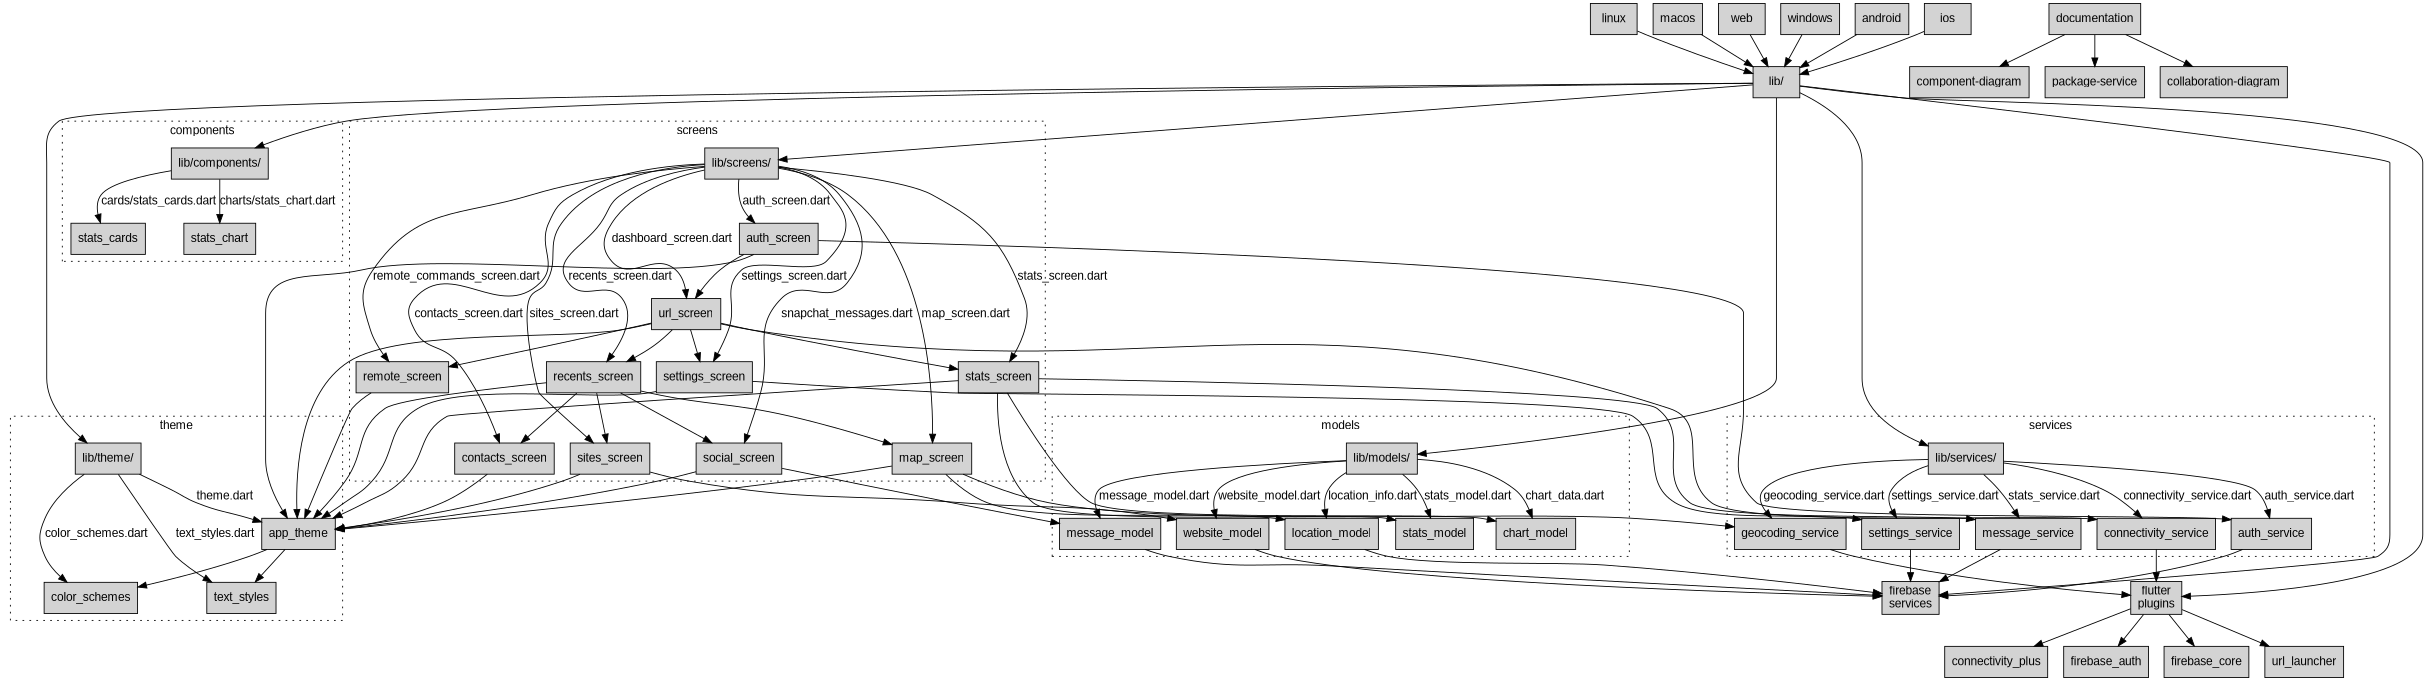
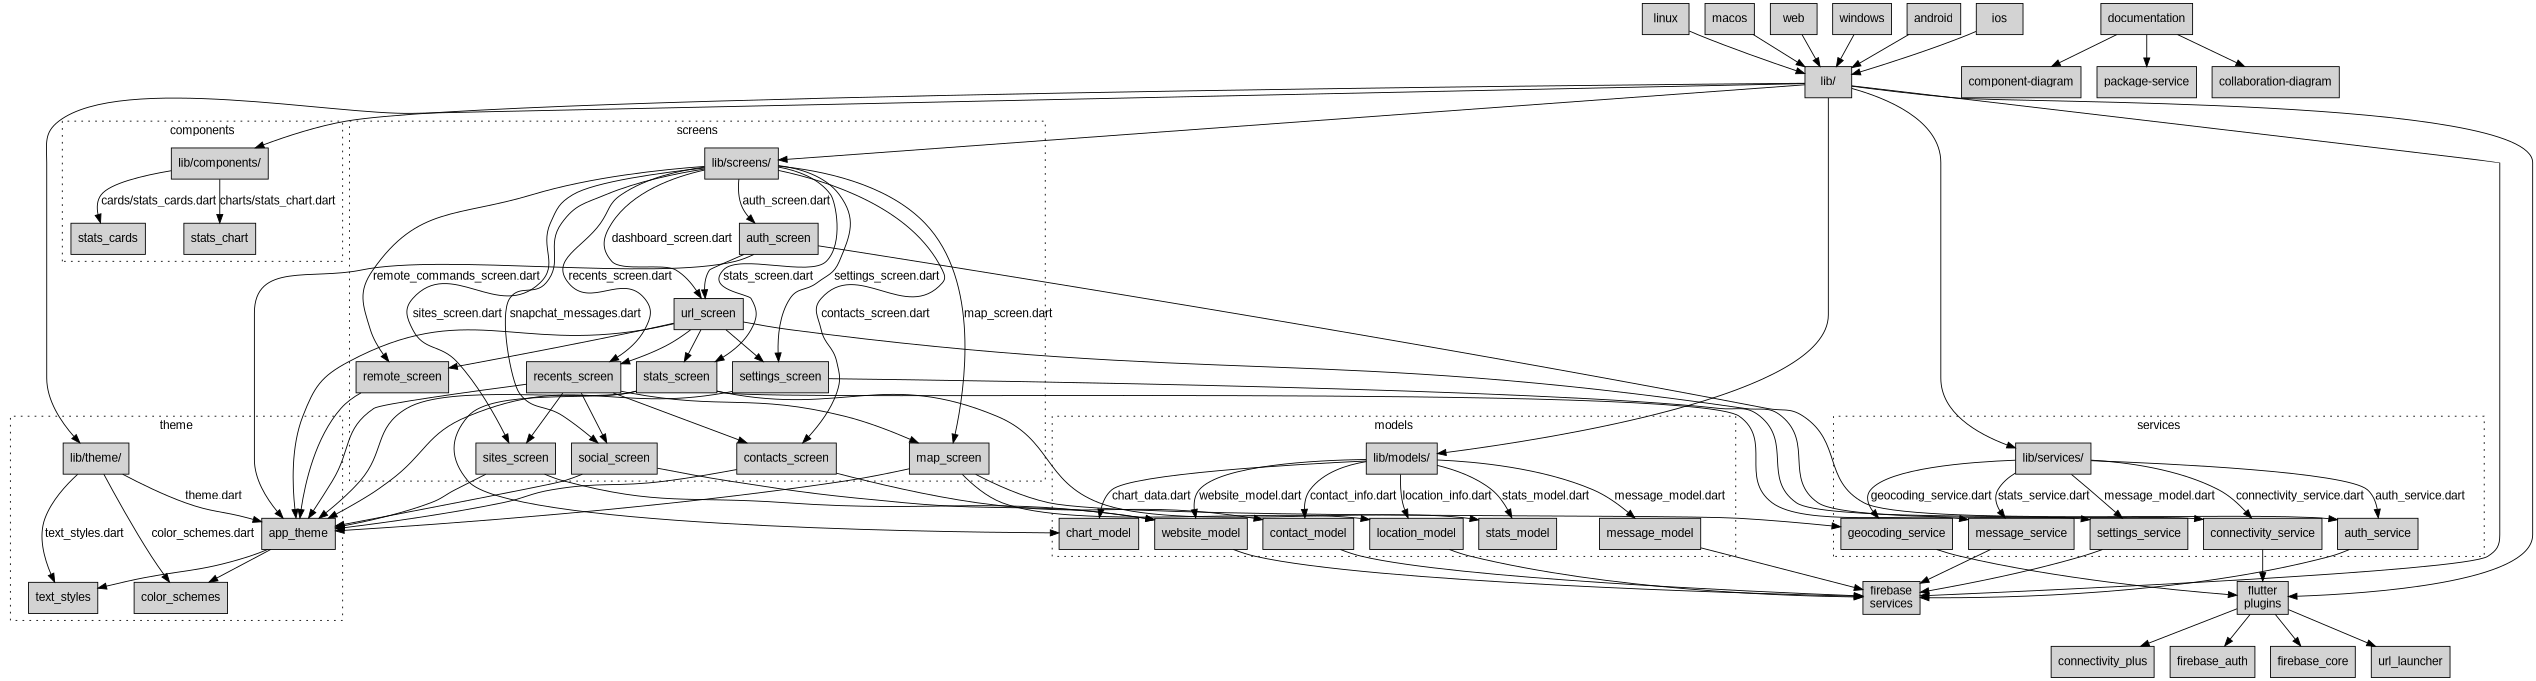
  digraph {
    fontname="Liberation Sans"
    rankdir=TB
    node [fillcolor=lightgray fontname="Liberation Sans" shape=box style=filled]
    edge [fontname="Liberation Sans"]
    n1 [label="lib/services/"]
    n2 [label=message_service]
    auth_service
    connectivity_service
    geocoding_service
    settings_service
    n7 [label="lib/theme/"]
    app_theme
    color_schemes
    text_styles
    n11 [label="lib/models/"]
+   contact_model
    location_model
    chart_model
    stats_model
    message_model
    website_model
    n18 [label="lib/screens/"]
    auth_screen
    n20 [label=url_screen]
    stats_screen
    settings_screen
    recents_screen
    remote_screen
    contacts_screen
    map_screen
    sites_screen
    social_screen
    n29 [label="lib/components/"]
    stats_chart
    stats_cards
    n32 [label="firebase\nservices"]
    n33 [label="flutter\nplugins"]
    n34 [label=windows]
    n35 [label="lib/"]
    n36 [label=android]
    n37 [label=ios]
    n38 [label=linux]
    n39 [label=macos]
    n40 [label=web]
    connectivity_plus
    firebase_auth
    firebase_core
    url_launcher
    n45 [label=documentation]
    "component-diagram"
    n47 [label="package-service"]
    "collaboration-diagram"
    subgraph cluster_1 {
      label=services
      style=dotted
      n1
      n2
      auth_service
      connectivity_service
      geocoding_service
      settings_service
    }
    subgraph cluster_2 {
      label=theme
      style=dotted
      n7
      app_theme
      color_schemes
      text_styles
    }
    subgraph cluster_3 {
      label=models
      style=dotted
      n11
+     contact_model
      location_model
      chart_model
      stats_model
      message_model
      website_model
    }
    subgraph cluster_4 {
      label=screens
      style=dotted
      n18
      auth_screen
      n20
      stats_screen
      settings_screen
      recents_screen
      remote_screen
      contacts_screen
      map_screen
      sites_screen
      social_screen
    }
    subgraph cluster_5 {
      label=components
      style=dotted
      n29
      stats_chart
      stats_cards
    }
    n1 -> n2 [label="stats_service.dart"]
    n1 -> auth_service [label="auth_service.dart"]
    n1 -> connectivity_service [label="connectivity_service.dart"]
    n1 -> geocoding_service [label="geocoding_service.dart"]
-   n1 -> settings_service [label="settings_service.dart"]
+   n1 -> settings_service [label="message_model.dart"]
    n2 -> n32
    auth_service -> n32
    connectivity_service -> n33
    geocoding_service -> n33
    settings_service -> n32
    n7 -> app_theme [label="theme.dart"]
    n7 -> color_schemes [label="color_schemes.dart"]
    n7 -> text_styles [label="text_styles.dart"]
    app_theme -> color_schemes
    app_theme -> text_styles
+   n11 -> contact_model [label="contact_info.dart"]
    n11 -> location_model [label="location_info.dart"]
    n11 -> chart_model [label="chart_data.dart"]
    n11 -> stats_model [label="stats_model.dart"]
    n11 -> message_model [label="message_model.dart"]
    n11 -> website_model [label="website_model.dart"]
+   contact_model -> n32
    location_model -> n32
    message_model -> n32
    website_model -> n32
    n18 -> auth_screen [label="auth_screen.dart"]
    n18 -> n20 [label="dashboard_screen.dart"]
    n18 -> stats_screen [label="stats_screen.dart"]
    n18 -> settings_screen [label="settings_screen.dart"]
    n18 -> recents_screen [label="recents_screen.dart"]
    n18 -> remote_screen [label="remote_commands_screen.dart"]
    n18 -> contacts_screen [label="contacts_screen.dart"]
    n18 -> map_screen [label="map_screen.dart"]
    n18 -> sites_screen [label="sites_screen.dart"]
    n18 -> social_screen [label="snapchat_messages.dart"]
    auth_screen -> auth_service
    auth_screen -> app_theme
    auth_screen -> n20
    n20 -> connectivity_service
    n20 -> app_theme
    n20 -> stats_screen
    n20 -> settings_screen
    n20 -> recents_screen
    n20 -> remote_screen
    stats_screen -> n2
    stats_screen -> app_theme
    stats_screen -> chart_model
    stats_screen -> stats_model
    settings_screen -> settings_service
    settings_screen -> app_theme
    recents_screen -> app_theme
    recents_screen -> contacts_screen
    recents_screen -> map_screen
    recents_screen -> sites_screen
    recents_screen -> social_screen
    remote_screen -> app_theme
    contacts_screen -> app_theme
+   contacts_screen -> contact_model
    map_screen -> geocoding_service
    map_screen -> app_theme
    map_screen -> location_model
    sites_screen -> app_theme
    sites_screen -> website_model
    social_screen -> app_theme
-   social_screen -> message_model
+   social_screen -> website_model
    n29 -> stats_chart [label="charts/stats_chart.dart"]
    n29 -> stats_cards [label="cards/stats_cards.dart"]
    n33 -> connectivity_plus
    n33 -> firebase_auth
    n33 -> firebase_core
    n33 -> url_launcher
    n34 -> n35
    n35 -> n1
    n35 -> n7
    n35 -> n11
    n35 -> n18
    n35 -> n29
    n35 -> n32
    n35 -> n33
    n36 -> n35
    n37 -> n35
    n38 -> n35
    n39 -> n35
    n40 -> n35
    n45 -> "component-diagram"
    n45 -> n47
    n45 -> "collaboration-diagram"
  }
